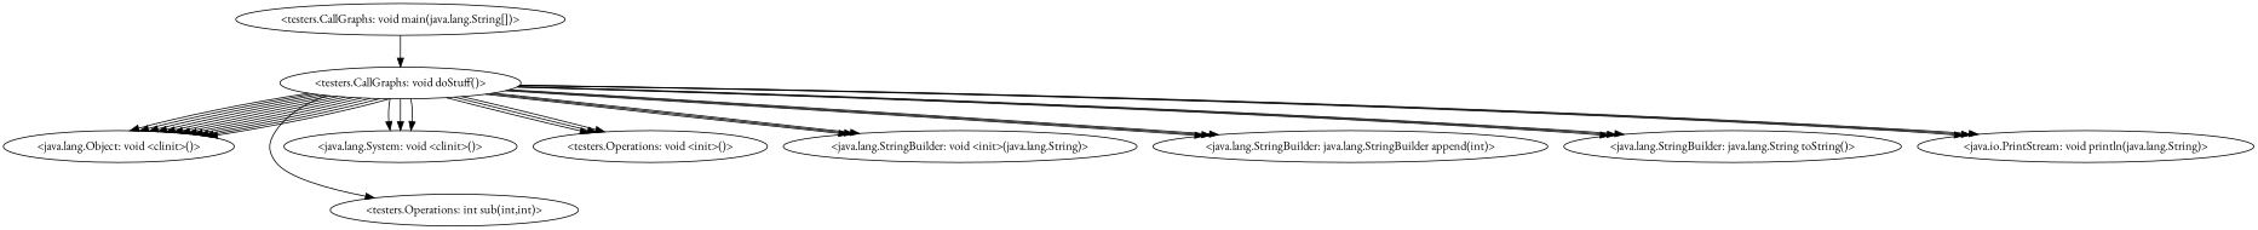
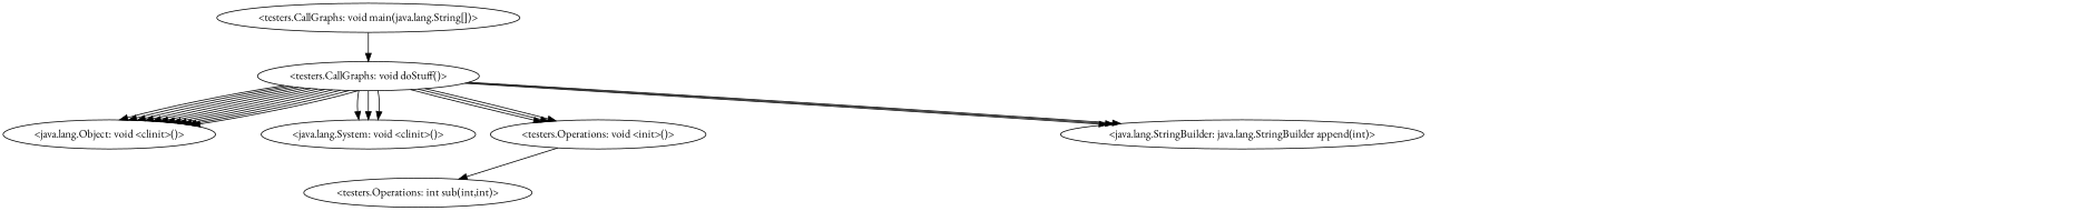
  digraph {
    fontname="EB Garamond"
    node [fontname="EB Garamond"]
    edge [fontname="EB Garamond"]
    "<testers.CallGraphs: void main(java.lang.String[])>"
    "<testers.CallGraphs: void doStuff()>"
    "<java.lang.Object: void <clinit>()>"
    "<testers.Operations: int sub(int,int)>"
    "<java.lang.System: void <clinit>()>"
    "<testers.Operations: void <init>()>"
-   "<java.lang.StringBuilder: void <init>(java.lang.String)>"
    "<java.lang.StringBuilder: java.lang.StringBuilder append(int)>"
-   "<java.lang.StringBuilder: java.lang.String toString()>"
-   "<java.io.PrintStream: void println(java.lang.String)>"
    "<testers.CallGraphs: void main(java.lang.String[])>" -> "<testers.CallGraphs: void doStuff()>"
    "<testers.CallGraphs: void doStuff()>" -> "<java.lang.Object: void <clinit>()>"
    "<testers.CallGraphs: void doStuff()>" -> "<java.lang.Object: void <clinit>()>"
    "<testers.CallGraphs: void doStuff()>" -> "<java.lang.Object: void <clinit>()>"
    "<testers.CallGraphs: void doStuff()>" -> "<java.lang.Object: void <clinit>()>"
    "<testers.CallGraphs: void doStuff()>" -> "<java.lang.Object: void <clinit>()>"
    "<testers.CallGraphs: void doStuff()>" -> "<java.lang.Object: void <clinit>()>"
    "<testers.CallGraphs: void doStuff()>" -> "<java.lang.Object: void <clinit>()>"
    "<testers.CallGraphs: void doStuff()>" -> "<java.lang.Object: void <clinit>()>"
    "<testers.CallGraphs: void doStuff()>" -> "<java.lang.Object: void <clinit>()>"
    "<testers.CallGraphs: void doStuff()>" -> "<java.lang.Object: void <clinit>()>"
    "<testers.CallGraphs: void doStuff()>" -> "<java.lang.Object: void <clinit>()>"
    "<testers.CallGraphs: void doStuff()>" -> "<java.lang.Object: void <clinit>()>"
-   "<testers.CallGraphs: void doStuff()>" -> "<testers.Operations: int sub(int,int)>"
+   "<testers.Operations: void <init>()>" -> "<testers.Operations: int sub(int,int)>"
    "<testers.CallGraphs: void doStuff()>" -> "<java.lang.System: void <clinit>()>"
    "<testers.CallGraphs: void doStuff()>" -> "<java.lang.System: void <clinit>()>"
    "<testers.CallGraphs: void doStuff()>" -> "<java.lang.System: void <clinit>()>"
    "<testers.CallGraphs: void doStuff()>" -> "<testers.Operations: void <init>()>"
    "<testers.CallGraphs: void doStuff()>" -> "<testers.Operations: void <init>()>"
    "<testers.CallGraphs: void doStuff()>" -> "<testers.Operations: void <init>()>"
-   "<testers.CallGraphs: void doStuff()>" -> "<java.lang.StringBuilder: void <init>(java.lang.String)>"
-   "<testers.CallGraphs: void doStuff()>" -> "<java.lang.StringBuilder: void <init>(java.lang.String)>"
-   "<testers.CallGraphs: void doStuff()>" -> "<java.lang.StringBuilder: void <init>(java.lang.String)>"
    "<testers.CallGraphs: void doStuff()>" -> "<java.lang.StringBuilder: java.lang.StringBuilder append(int)>"
    "<testers.CallGraphs: void doStuff()>" -> "<java.lang.StringBuilder: java.lang.StringBuilder append(int)>"
    "<testers.CallGraphs: void doStuff()>" -> "<java.lang.StringBuilder: java.lang.StringBuilder append(int)>"
-   "<testers.CallGraphs: void doStuff()>" -> "<java.lang.StringBuilder: java.lang.String toString()>"
-   "<testers.CallGraphs: void doStuff()>" -> "<java.lang.StringBuilder: java.lang.String toString()>"
-   "<testers.CallGraphs: void doStuff()>" -> "<java.lang.StringBuilder: java.lang.String toString()>"
-   "<testers.CallGraphs: void doStuff()>" -> "<java.io.PrintStream: void println(java.lang.String)>"
-   "<testers.CallGraphs: void doStuff()>" -> "<java.io.PrintStream: void println(java.lang.String)>"
-   "<testers.CallGraphs: void doStuff()>" -> "<java.io.PrintStream: void println(java.lang.String)>"
  }
